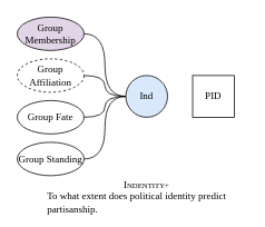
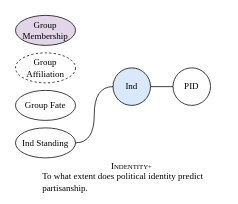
  <mxCell id="0" />
  <mxCell id="1" parent="0" />
+ <mxCell id="2" style="edgeStyle=orthogonalEdgeStyle;rounded=0;orthogonalLoop=1;jettySize=auto;html=1;exitX=1;exitY=0.5;exitDx=0;exitDy=0;entryX=0;entryY=0.5;entryDx=0;entryDy=0;endArrow=none;startFill=0;" edge="1" parent="1" source="3" target="4"><mxGeometry relative="1" as="geometry" /></mxCell>
  <mxCell id="3" value="Ind" style="ellipse;whiteSpace=wrap;html=1;aspect=fixed;fontFamily=Times New Roman;fillColor=#dae8fc;" vertex="1" parent="1"><mxGeometry x="150" y="90" width="50" height="50" as="geometry" /></mxCell>
- <mxCell id="4" value="PID" style="whiteSpace=wrap;html=1;aspect=fixed;fontFamily=Times New Roman;rounded=0;" vertex="1" parent="1"><mxGeometry x="230" y="90" width="50" height="50" as="geometry" /></mxCell>
- <mxCell id="5" style="edgeStyle=orthogonalEdgeStyle;rounded=0;orthogonalLoop=1;jettySize=auto;html=1;exitX=1;exitY=0.5;exitDx=0;exitDy=0;entryX=0;entryY=0.5;entryDx=0;entryDy=0;curved=1;endArrow=none;startFill=0;" edge="1" parent="1" source="6" target="3"><mxGeometry relative="1" as="geometry" /></mxCell>
+ <mxCell id="4" value="PID" style="ellipse;whiteSpace=wrap;html=1;aspect=fixed;fontFamily=Times New Roman;" vertex="1" parent="1"><mxGeometry x="230" y="90" width="50" height="50" as="geometry" /></mxCell>
  <mxCell id="6" value="Group Membership" style="ellipse;whiteSpace=wrap;html=1;fontFamily=Times New Roman;fillColor=#e1d5e7;" vertex="1" parent="1"><mxGeometry x="20" y="20" width="80" height="40" as="geometry" /></mxCell>
  <mxCell id="7" value="Group Affiliation" style="ellipse;whiteSpace=wrap;html=1;fontFamily=Times New Roman;dashed=1;" vertex="1" parent="1"><mxGeometry x="20" y="70" width="80" height="40" as="geometry" /></mxCell>
  <mxCell id="8" value="Group Fate" style="ellipse;whiteSpace=wrap;html=1;fontFamily=Times New Roman;" vertex="1" parent="1"><mxGeometry x="20" y="120" width="80" height="40" as="geometry" /></mxCell>
- <mxCell id="9" value="Group Standing" style="ellipse;whiteSpace=wrap;html=1;fontFamily=Times New Roman;" vertex="1" parent="1"><mxGeometry x="20" y="170" width="80" height="40" as="geometry" /></mxCell>
- <mxCell id="10" style="edgeStyle=orthogonalEdgeStyle;rounded=0;orthogonalLoop=1;jettySize=auto;html=1;entryX=1;entryY=0.5;entryDx=0;entryDy=0;curved=1;endArrow=none;startFill=0;exitX=0;exitY=0.5;exitDx=0;exitDy=0;" edge="1" parent="1" source="3" target="7"><mxGeometry relative="1" as="geometry"><mxPoint x="120" y="120" as="sourcePoint" /><mxPoint x="220" y="215" as="targetPoint" /></mxGeometry></mxCell>
- <mxCell id="11" style="edgeStyle=orthogonalEdgeStyle;rounded=0;orthogonalLoop=1;jettySize=auto;html=1;exitX=1;exitY=0.5;exitDx=0;exitDy=0;entryX=0;entryY=0.5;entryDx=0;entryDy=0;curved=1;endArrow=none;startFill=0;" edge="1" parent="1" source="8" target="3"><mxGeometry relative="1" as="geometry"><mxPoint x="150" y="200" as="sourcePoint" /><mxPoint x="200" y="275" as="targetPoint" /></mxGeometry></mxCell>
+ <mxCell id="9" value="Ind Standing" style="ellipse;whiteSpace=wrap;html=1;fontFamily=Times New Roman;" vertex="1" parent="1"><mxGeometry x="20" y="170" width="80" height="40" as="geometry" /></mxCell>
  <mxCell id="12" style="edgeStyle=orthogonalEdgeStyle;rounded=0;orthogonalLoop=1;jettySize=auto;html=1;exitX=1;exitY=0.5;exitDx=0;exitDy=0;entryX=0;entryY=0.5;entryDx=0;entryDy=0;curved=1;endArrow=none;startFill=0;" edge="1" parent="1" source="9" target="3"><mxGeometry relative="1" as="geometry"><mxPoint x="140" y="210" as="sourcePoint" /><mxPoint x="190" y="285" as="targetPoint" /></mxGeometry></mxCell>
  <mxCell id="13" value="I&lt;font style=&quot;font-size: 9px;&quot;&gt;NDENTITY+&lt;/font&gt;&lt;div style=&quot;text-align: left;&quot;&gt;To what extent does political identity predict partisanship.&lt;/div&gt;" style="text;html=1;align=center;verticalAlign=middle;whiteSpace=wrap;rounded=0;horizontal=1;fontFamily=Times New Roman;" vertex="1" parent="1"><mxGeometry x="55" y="220" width="240" height="30" as="geometry" /></mxCell>
